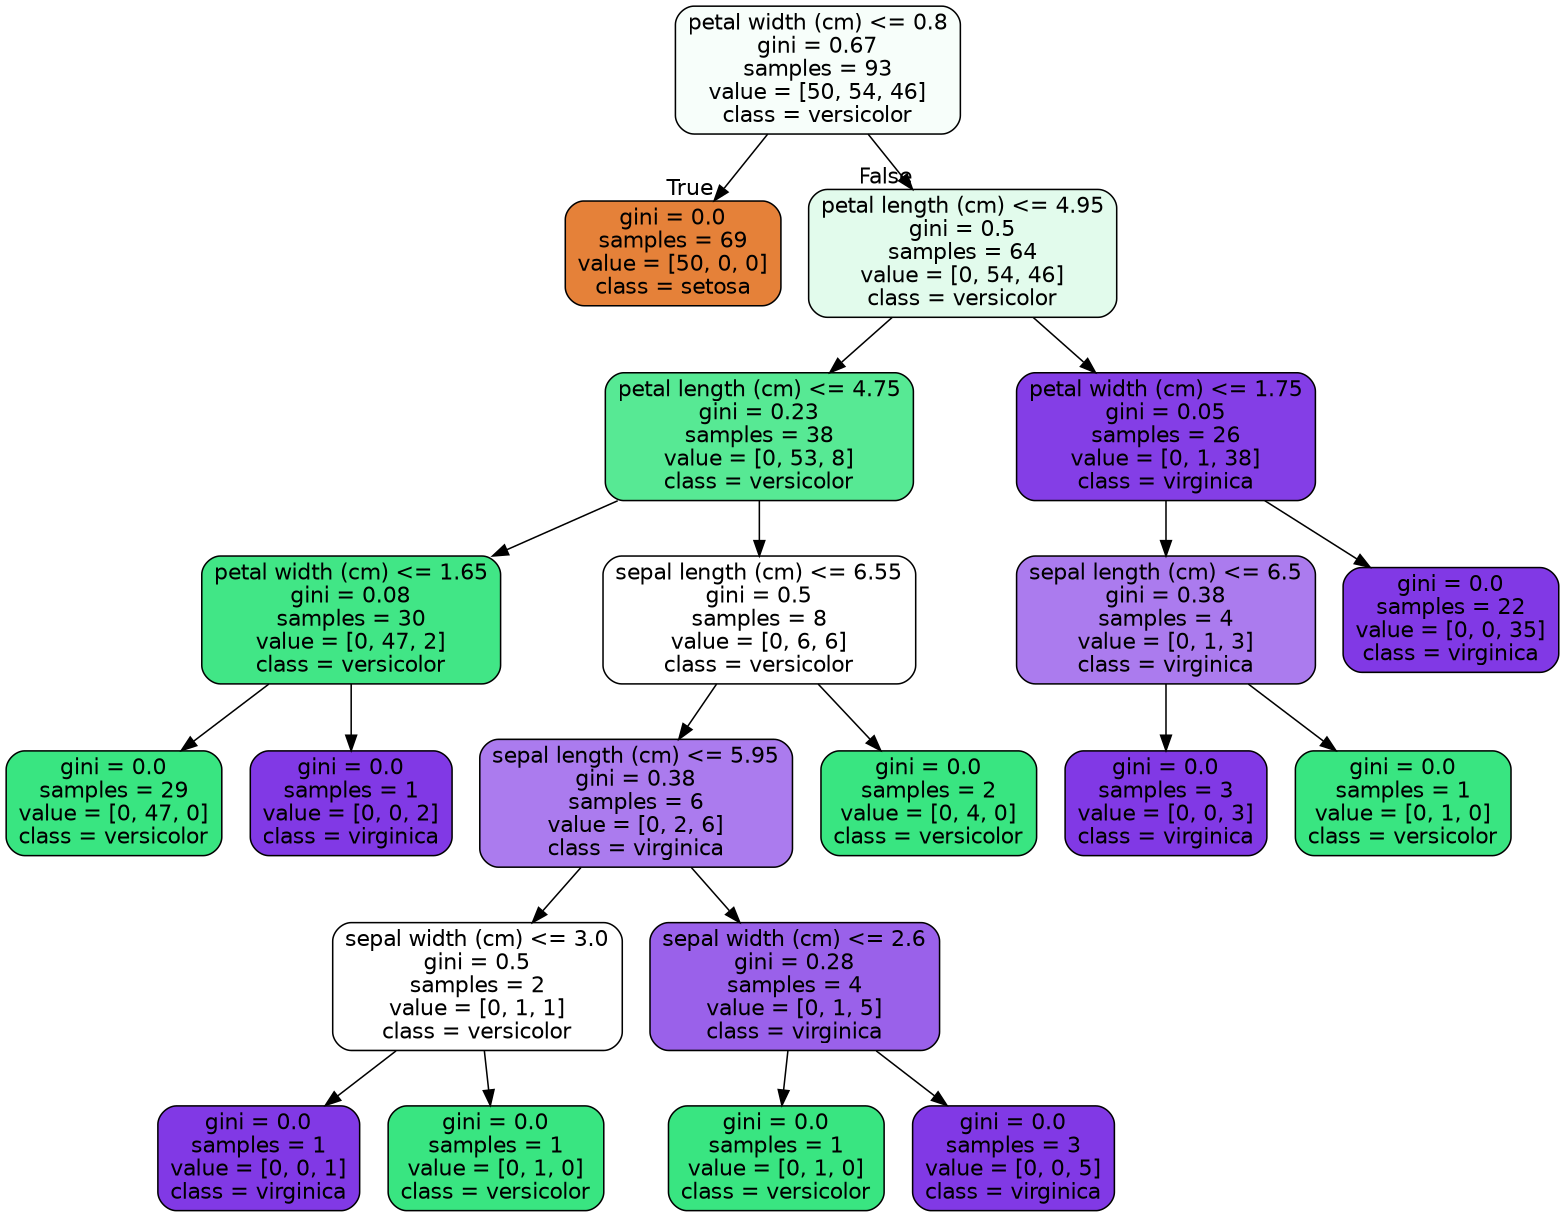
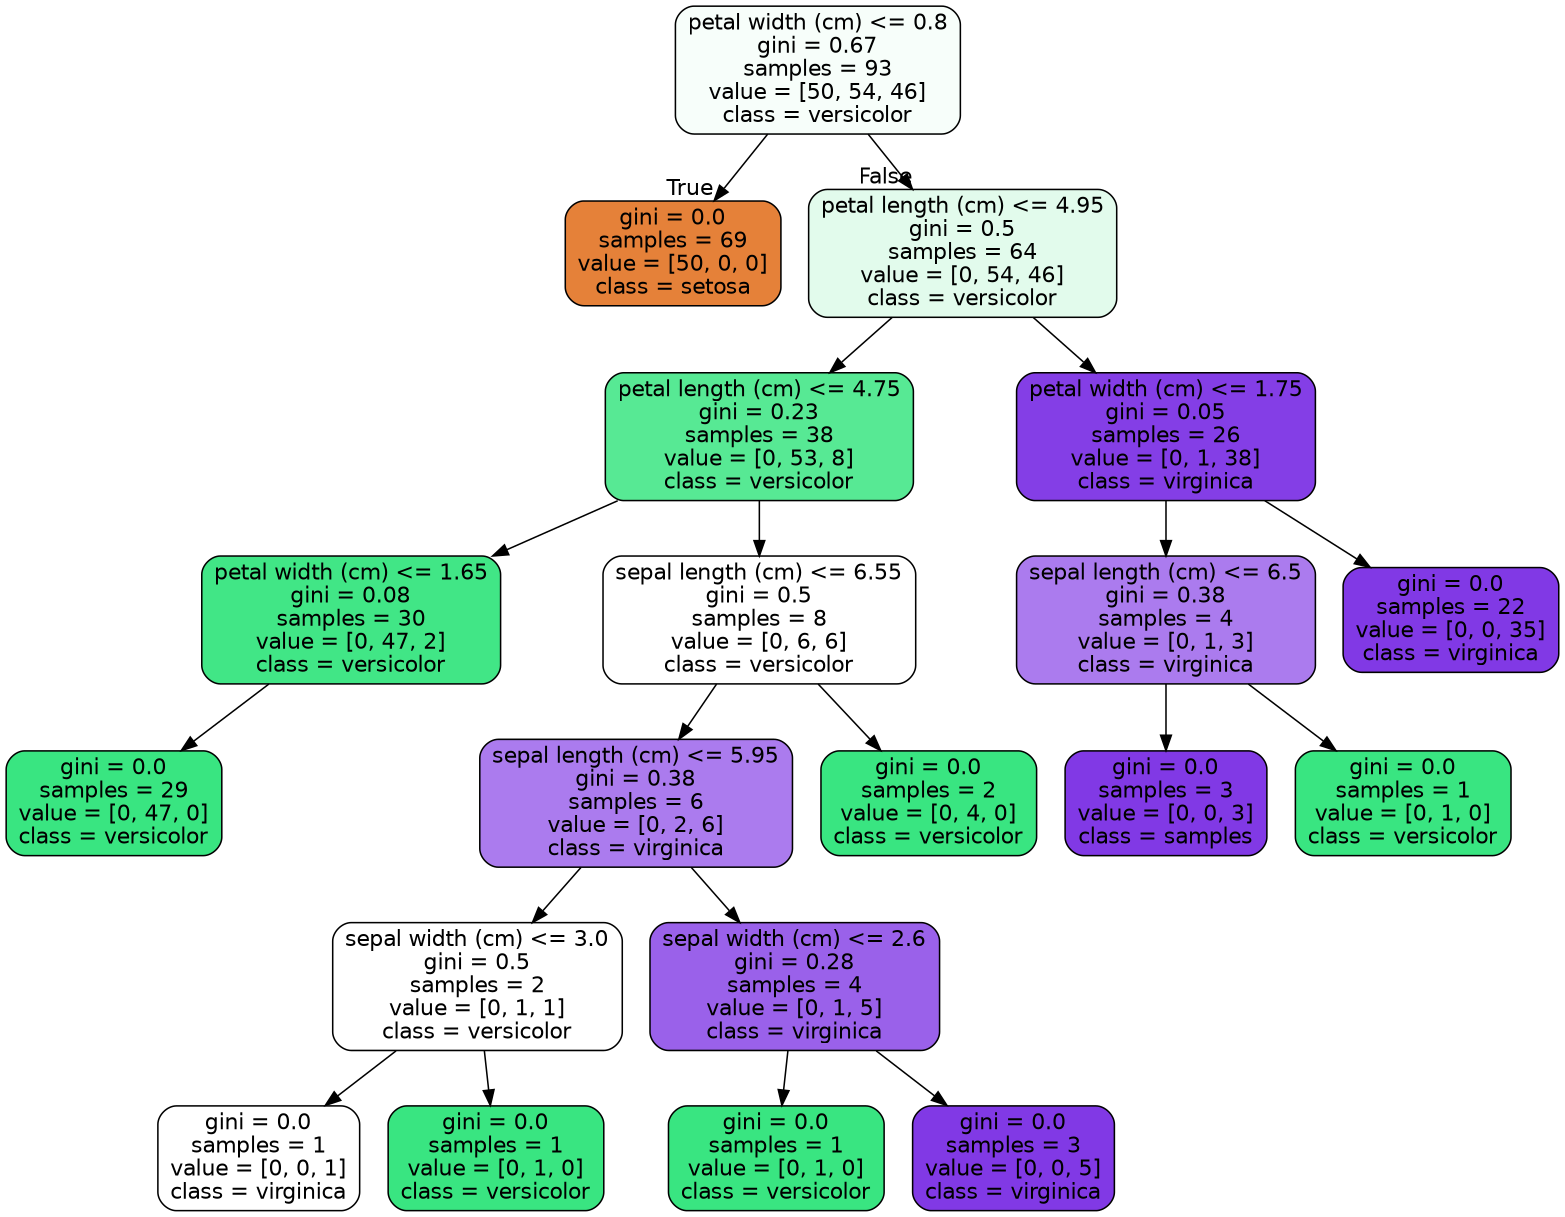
  digraph {
    node [color=black fillcolor="#8139e5" fontname=helvetica shape=box style="filled, rounded"]
    edge [fontname=helvetica]
    n1 [fillcolor="#f7fefa" label="petal width (cm) <= 0.8\ngini = 0.67\nsamples = 93\nvalue = [50, 54, 46]\nclass = versicolor"]
    n2 [fillcolor="#e58139" label="gini = 0.0\nsamples = 69\nvalue = [50, 0, 0]\nclass = setosa"]
    n3 [fillcolor="#e2fbec" label="petal length (cm) <= 4.95\ngini = 0.5\nsamples = 64\nvalue = [0, 54, 46]\nclass = versicolor"]
    n4 [fillcolor="#57e994" label="petal length (cm) <= 4.75\ngini = 0.23\nsamples = 38\nvalue = [0, 53, 8]\nclass = versicolor"]
    n5 [fillcolor="#843ee6" label="petal width (cm) <= 1.75\ngini = 0.05\nsamples = 26\nvalue = [0, 1, 38]\nclass = virginica"]
    n6 [fillcolor="#41e686" label="petal width (cm) <= 1.65\ngini = 0.08\nsamples = 30\nvalue = [0, 47, 2]\nclass = versicolor"]
    n7 [fillcolor="#ffffff" label="sepal length (cm) <= 6.55\ngini = 0.5\nsamples = 8\nvalue = [0, 6, 6]\nclass = versicolor"]
    n8 [fillcolor="#ab7bee" label="sepal length (cm) <= 6.5\ngini = 0.38\nsamples = 4\nvalue = [0, 1, 3]\nclass = virginica"]
    n9 [label="gini = 0.0\nsamples = 22\nvalue = [0, 0, 35]\nclass = virginica"]
    n10 [fillcolor="#39e581" label="gini = 0.0\nsamples = 29\nvalue = [0, 47, 0]\nclass = versicolor"]
-   n11 [label="gini = 0.0\nsamples = 1\nvalue = [0, 0, 2]\nclass = virginica"]
    n12 [fillcolor="#ab7bee" label="sepal length (cm) <= 5.95\ngini = 0.38\nsamples = 6\nvalue = [0, 2, 6]\nclass = virginica"]
    n13 [fillcolor="#39e581" label="gini = 0.0\nsamples = 2\nvalue = [0, 4, 0]\nclass = versicolor"]
    n14 [fillcolor="#ffffff" label="sepal width (cm) <= 3.0\ngini = 0.5\nsamples = 2\nvalue = [0, 1, 1]\nclass = versicolor"]
    n15 [fillcolor="#9a61ea" label="sepal width (cm) <= 2.6\ngini = 0.28\nsamples = 4\nvalue = [0, 1, 5]\nclass = virginica"]
-   n16 [label="gini = 0.0\nsamples = 1\nvalue = [0, 0, 1]\nclass = virginica"]
+   n16 [fillcolor="#ffffff" label="gini = 0.0\nsamples = 1\nvalue = [0, 0, 1]\nclass = virginica"]
    n17 [fillcolor="#39e581" label="gini = 0.0\nsamples = 1\nvalue = [0, 1, 0]\nclass = versicolor"]
    n18 [fillcolor="#39e581" label="gini = 0.0\nsamples = 1\nvalue = [0, 1, 0]\nclass = versicolor"]
    n19 [label="gini = 0.0\nsamples = 3\nvalue = [0, 0, 5]\nclass = virginica"]
-   n20 [label="gini = 0.0\nsamples = 3\nvalue = [0, 0, 3]\nclass = virginica"]
+   n20 [label="gini = 0.0\nsamples = 3\nvalue = [0, 0, 3]\nclass = samples"]
    n21 [fillcolor="#39e581" label="gini = 0.0\nsamples = 1\nvalue = [0, 1, 0]\nclass = versicolor"]
    n1 -> n2 [headlabel=True labelangle=45 labeldistance=2.5]
    n1 -> n3 [headlabel=False labelangle=-45 labeldistance=2.5]
    n3 -> n4
    n3 -> n5
    n4 -> n6
    n4 -> n7
    n5 -> n8
    n5 -> n9
    n6 -> n10
-   n6 -> n11
    n7 -> n12
    n7 -> n13
    n8 -> n20
    n8 -> n21
    n12 -> n14
    n12 -> n15
    n14 -> n16
    n14 -> n17
    n15 -> n18
    n15 -> n19
  }
